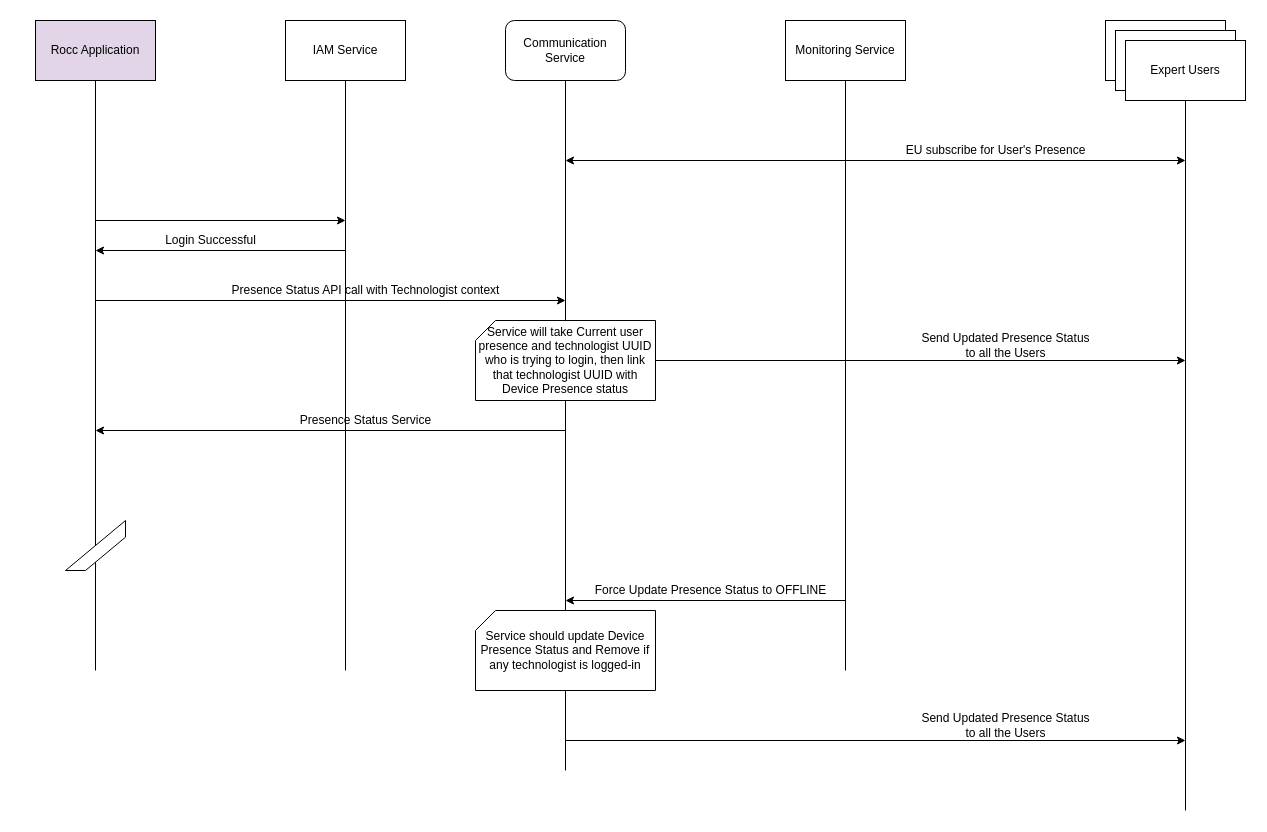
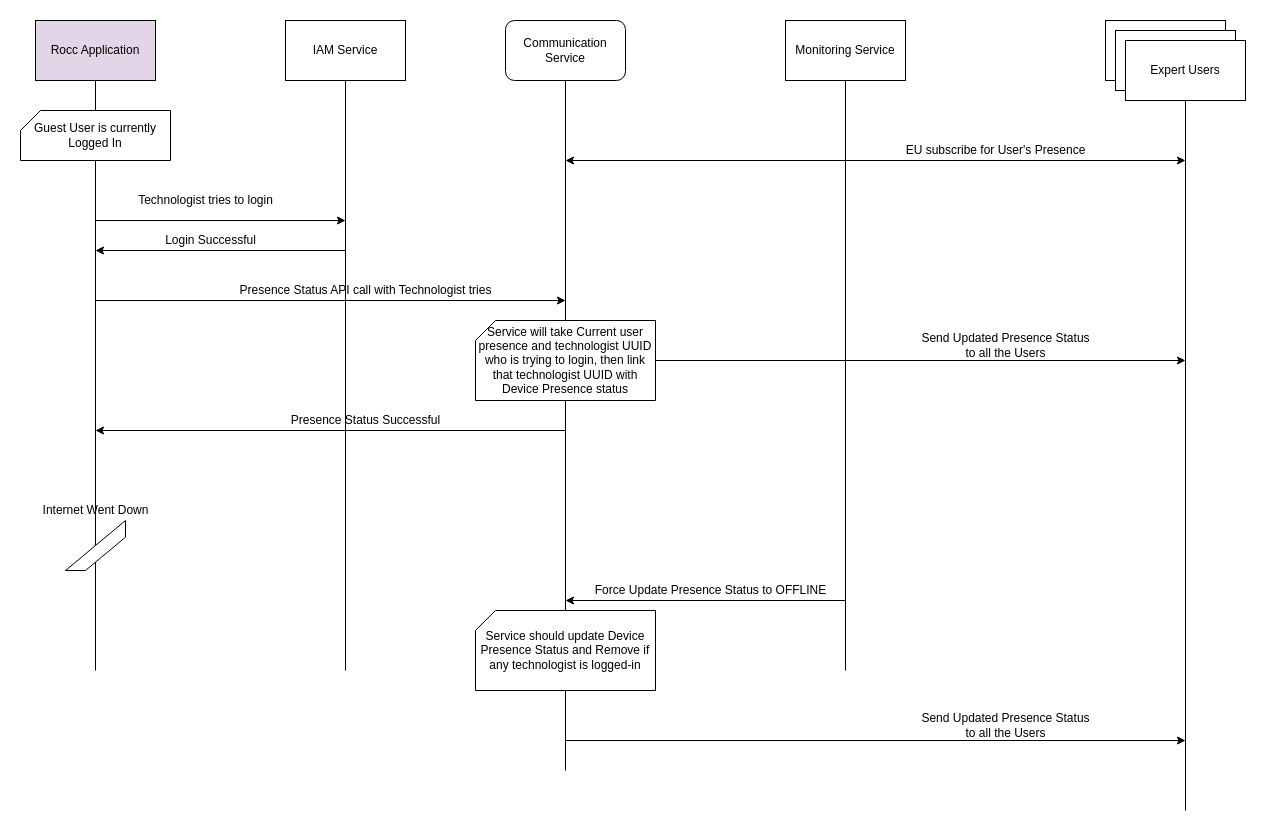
  <mxCell id="0" />
  <mxCell id="1" parent="0" />
  <mxCell id="2" value="Rocc Application" style="rounded=0;whiteSpace=wrap;html=1;fillColor=#e1d5e7;" vertex="1" parent="1"><mxGeometry x="35" y="20" width="120" height="60" as="geometry" /></mxCell>
  <mxCell id="3" value="" style="endArrow=none;html=1;entryX=0.5;entryY=1;entryDx=0;entryDy=0;" edge="1" parent="1" target="2"><mxGeometry width="50" height="50" relative="1" as="geometry"><mxPoint x="95" y="670" as="sourcePoint" /><mxPoint x="155" y="250" as="targetPoint" /></mxGeometry></mxCell>
  <mxCell id="4" value="Communication Service" style="whiteSpace=wrap;html=1;rounded=1;" vertex="1" parent="1"><mxGeometry x="505" y="20" width="120" height="60" as="geometry" /></mxCell>
  <mxCell id="5" value="" style="endArrow=none;html=1;entryX=0.5;entryY=1;entryDx=0;entryDy=0;" edge="1" parent="1" target="4"><mxGeometry width="50" height="50" relative="1" as="geometry"><mxPoint x="565" y="770" as="sourcePoint" /><mxPoint x="595" y="180" as="targetPoint" /></mxGeometry></mxCell>
  <mxCell id="6" value="Expert User 1" style="rounded=0;whiteSpace=wrap;html=1;" vertex="1" parent="1"><mxGeometry x="1105" y="20" width="120" height="60" as="geometry" /></mxCell>
  <mxCell id="7" value="" style="endArrow=classic;startArrow=classic;html=1;" edge="1" parent="1"><mxGeometry width="50" height="50" relative="1" as="geometry"><mxPoint x="565" y="160" as="sourcePoint" /><mxPoint x="1185" y="160" as="targetPoint" /></mxGeometry></mxCell>
  <mxCell id="8" value="EU subscribe for User's Presence" style="text;html=1;align=center;verticalAlign=middle;resizable=0;points=[];autosize=1;" vertex="1" parent="1"><mxGeometry x="895" y="140" width="200" height="20" as="geometry" /></mxCell>
+ <mxCell id="9" value="Guest User is currently Logged In" style="shape=card;whiteSpace=wrap;html=1;size=20;" vertex="1" parent="1"><mxGeometry x="20" y="110" width="150" height="50" as="geometry" /></mxCell>
  <mxCell id="10" value="IAM Service" style="rounded=0;whiteSpace=wrap;html=1;" vertex="1" parent="1"><mxGeometry x="285" y="20" width="120" height="60" as="geometry" /></mxCell>
  <mxCell id="11" value="" style="endArrow=none;html=1;entryX=0.5;entryY=1;entryDx=0;entryDy=0;" edge="1" parent="1" target="10"><mxGeometry width="50" height="50" relative="1" as="geometry"><mxPoint x="345" y="670" as="sourcePoint" /><mxPoint x="375" y="180" as="targetPoint" /></mxGeometry></mxCell>
  <mxCell id="12" value="" style="endArrow=classic;html=1;" edge="1" parent="1"><mxGeometry width="50" height="50" relative="1" as="geometry"><mxPoint x="95" y="220" as="sourcePoint" /><mxPoint x="345" y="220" as="targetPoint" /></mxGeometry></mxCell>
+ <mxCell id="13" value="Technologist tries to login" style="text;html=1;align=center;verticalAlign=middle;resizable=0;points=[];autosize=1;" vertex="1" parent="1"><mxGeometry x="130" y="190" width="150" height="20" as="geometry" /></mxCell>
  <mxCell id="14" value="" style="endArrow=classic;html=1;" edge="1" parent="1"><mxGeometry width="50" height="50" relative="1" as="geometry"><mxPoint x="345" y="250" as="sourcePoint" /><mxPoint x="95" y="250" as="targetPoint" /></mxGeometry></mxCell>
  <mxCell id="15" value="Login Successful" style="text;html=1;align=center;verticalAlign=middle;resizable=0;points=[];autosize=1;" vertex="1" parent="1"><mxGeometry x="155" y="230" width="110" height="20" as="geometry" /></mxCell>
  <mxCell id="16" value="" style="endArrow=classic;html=1;" edge="1" parent="1"><mxGeometry width="50" height="50" relative="1" as="geometry"><mxPoint x="95" y="300" as="sourcePoint" /><mxPoint x="565" y="300" as="targetPoint" /></mxGeometry></mxCell>
- <mxCell id="17" value="Presence Status API call with Technologist context" style="text;html=1;align=center;verticalAlign=middle;resizable=0;points=[];autosize=1;" vertex="1" parent="1"><mxGeometry x="225" y="280" width="280" height="20" as="geometry" /></mxCell>
+ <mxCell id="17" value="Presence Status API call with Technologist tries" style="text;html=1;align=center;verticalAlign=middle;resizable=0;points=[];autosize=1;" vertex="1" parent="1"><mxGeometry x="225" y="280" width="280" height="20" as="geometry" /></mxCell>
  <mxCell id="18" value="Service will take Current user presence and technologist UUID who is trying to login, then link that technologist UUID with Device Presence status" style="shape=card;whiteSpace=wrap;html=1;size=20;" vertex="1" parent="1"><mxGeometry x="475" y="320" width="180" height="80" as="geometry" /></mxCell>
  <mxCell id="19" value="" style="endArrow=classic;html=1;" edge="1" parent="1"><mxGeometry width="50" height="50" relative="1" as="geometry"><mxPoint x="565" y="430" as="sourcePoint" /><mxPoint x="95" y="430" as="targetPoint" /></mxGeometry></mxCell>
- <mxCell id="20" value="Presence Status Service" style="text;html=1;align=center;verticalAlign=middle;resizable=0;points=[];autosize=1;" vertex="1" parent="1"><mxGeometry x="285" y="410" width="160" height="20" as="geometry" /></mxCell>
+ <mxCell id="20" value="Presence Status Successful" style="text;html=1;align=center;verticalAlign=middle;resizable=0;points=[];autosize=1;" vertex="1" parent="1"><mxGeometry x="285" y="410" width="160" height="20" as="geometry" /></mxCell>
  <mxCell id="21" value="Expert User 1" style="rounded=0;whiteSpace=wrap;html=1;" vertex="1" parent="1"><mxGeometry x="1115" y="30" width="120" height="60" as="geometry" /></mxCell>
  <mxCell id="22" value="Expert Users" style="rounded=0;whiteSpace=wrap;html=1;" vertex="1" parent="1"><mxGeometry x="1125" y="40" width="120" height="60" as="geometry" /></mxCell>
  <mxCell id="23" value="" style="endArrow=none;html=1;entryX=0.5;entryY=1;entryDx=0;entryDy=0;" edge="1" parent="1" target="22"><mxGeometry width="50" height="50" relative="1" as="geometry"><mxPoint x="1185" y="810" as="sourcePoint" /><mxPoint x="1215" y="190" as="targetPoint" /></mxGeometry></mxCell>
  <mxCell id="24" value="" style="endArrow=classic;html=1;exitX=1;exitY=0.5;exitDx=0;exitDy=0;exitPerimeter=0;" edge="1" parent="1" source="18"><mxGeometry width="50" height="50" relative="1" as="geometry"><mxPoint x="655" y="380" as="sourcePoint" /><mxPoint x="1185" y="360" as="targetPoint" /></mxGeometry></mxCell>
  <mxCell id="25" value="Send Updated Presence Status &lt;br&gt;to all the Users" style="text;html=1;align=center;verticalAlign=middle;resizable=0;points=[];autosize=1;" vertex="1" parent="1"><mxGeometry x="915" y="330" width="180" height="30" as="geometry" /></mxCell>
  <mxCell id="26" value="Monitoring Service" style="rounded=0;whiteSpace=wrap;html=1;" vertex="1" parent="1"><mxGeometry x="785" y="20" width="120" height="60" as="geometry" /></mxCell>
  <mxCell id="27" value="" style="endArrow=none;html=1;entryX=0.5;entryY=1;entryDx=0;entryDy=0;" edge="1" parent="1" target="26"><mxGeometry width="50" height="50" relative="1" as="geometry"><mxPoint x="845" y="670" as="sourcePoint" /><mxPoint x="875" y="180" as="targetPoint" /></mxGeometry></mxCell>
  <mxCell id="28" value="" style="verticalLabelPosition=bottom;verticalAlign=top;html=1;shape=mxgraph.basic.diag_stripe;dx=10;" vertex="1" parent="1"><mxGeometry x="65" y="520" width="60" height="50" as="geometry" /></mxCell>
+ <mxCell id="29" value="Internet Went Down" style="text;html=1;align=center;verticalAlign=middle;resizable=0;points=[];autosize=1;" vertex="1" parent="1"><mxGeometry x="35" y="500" width="120" height="20" as="geometry" /></mxCell>
  <mxCell id="30" value="" style="endArrow=classic;html=1;" edge="1" parent="1"><mxGeometry width="50" height="50" relative="1" as="geometry"><mxPoint x="845" y="600" as="sourcePoint" /><mxPoint x="565" y="600" as="targetPoint" /></mxGeometry></mxCell>
  <mxCell id="31" value="Force Update Presence Status to OFFLINE" style="text;html=1;align=center;verticalAlign=middle;resizable=0;points=[];autosize=1;" vertex="1" parent="1"><mxGeometry x="585" y="580" width="250" height="20" as="geometry" /></mxCell>
  <mxCell id="32" value="Service should update Device Presence Status and Remove if any technologist is logged-in" style="shape=card;whiteSpace=wrap;html=1;size=20;" vertex="1" parent="1"><mxGeometry x="475" y="610" width="180" height="80" as="geometry" /></mxCell>
  <mxCell id="33" value="" style="endArrow=classic;html=1;exitX=1;exitY=0.5;exitDx=0;exitDy=0;exitPerimeter=0;" edge="1" parent="1"><mxGeometry width="50" height="50" relative="1" as="geometry"><mxPoint x="565" y="740" as="sourcePoint" /><mxPoint x="1185" y="740" as="targetPoint" /></mxGeometry></mxCell>
  <mxCell id="34" value="Send Updated Presence Status &lt;br&gt;to all the Users" style="text;html=1;align=center;verticalAlign=middle;resizable=0;points=[];autosize=1;" vertex="1" parent="1"><mxGeometry x="915" y="710" width="180" height="30" as="geometry" /></mxCell>
